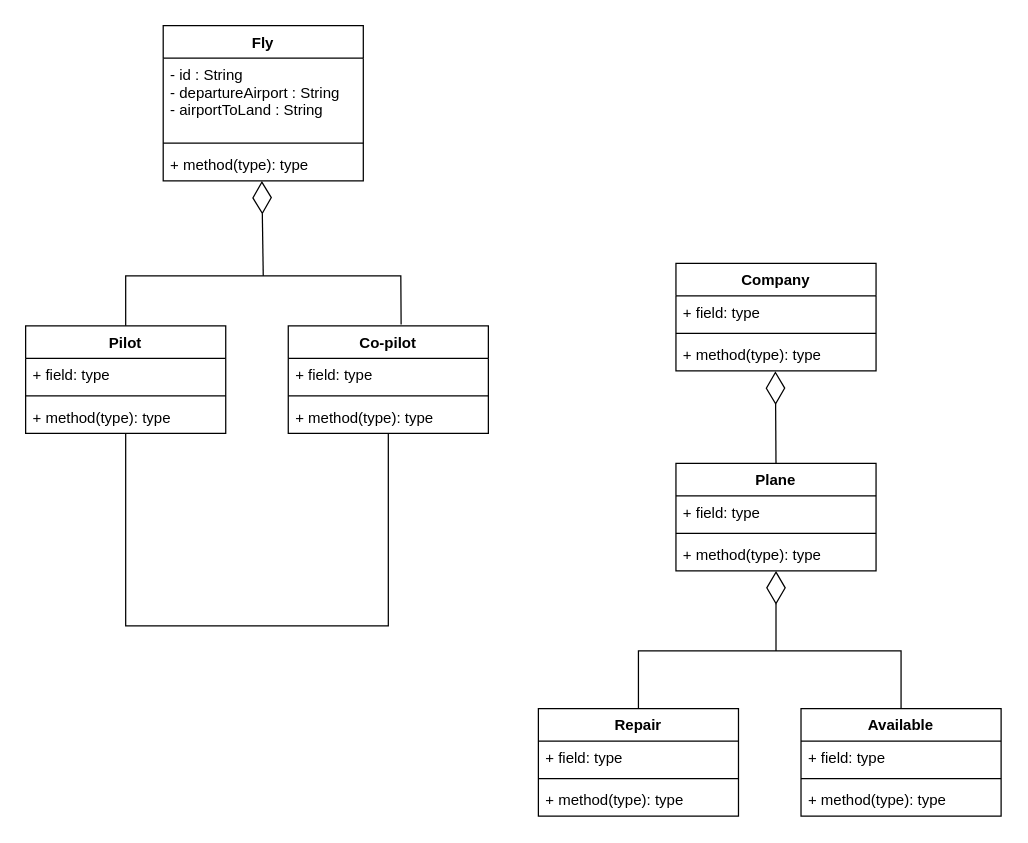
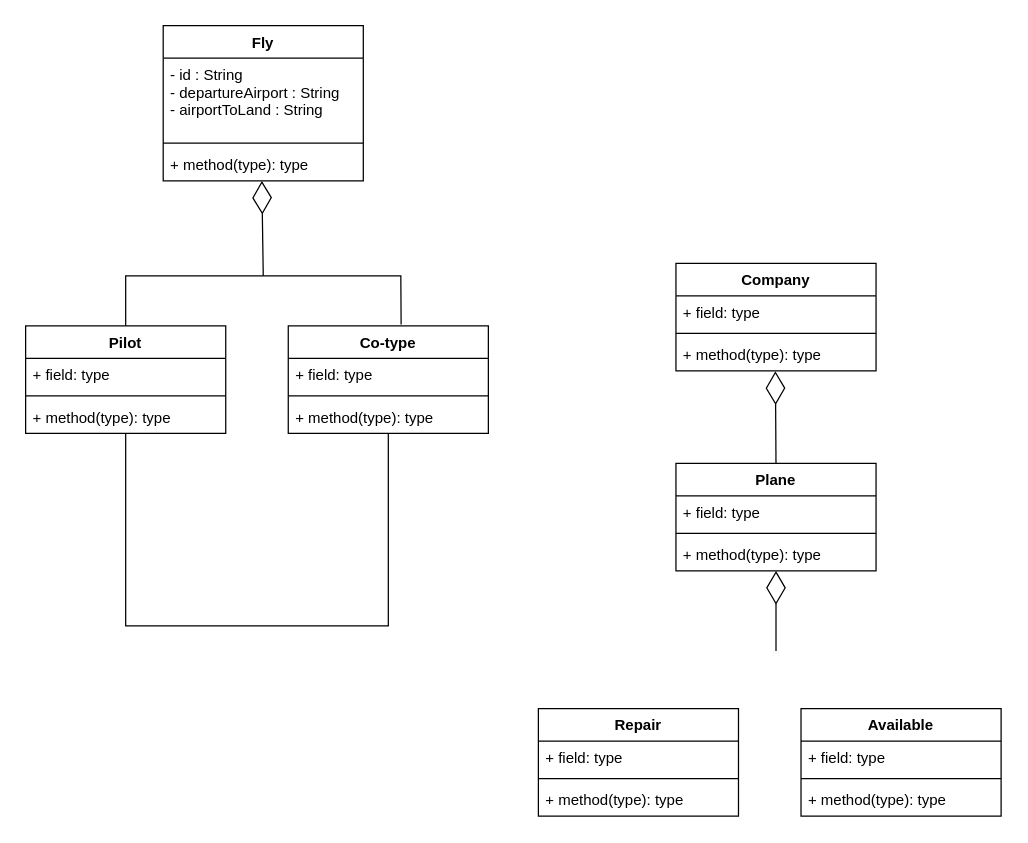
  <mxCell id="0" />
  <mxCell id="1" parent="0" />
  <mxCell id="2" value="Company" style="swimlane;fontStyle=1;align=center;verticalAlign=top;childLayout=stackLayout;horizontal=1;startSize=26;horizontalStack=0;resizeParent=1;resizeParentMax=0;resizeLast=0;collapsible=1;marginBottom=0;" vertex="1" parent="1"><mxGeometry x="540" y="210" width="160" height="86" as="geometry" /></mxCell>
  <mxCell id="3" value="+ field: type" style="text;strokeColor=none;fillColor=none;align=left;verticalAlign=top;spacingLeft=4;spacingRight=4;overflow=hidden;rotatable=0;points=[[0,0.5],[1,0.5]];portConstraint=eastwest;" vertex="1" parent="2"><mxGeometry y="26" width="160" height="26" as="geometry" /></mxCell>
  <mxCell id="4" value="" style="line;strokeWidth=1;fillColor=none;align=left;verticalAlign=middle;spacingTop=-1;spacingLeft=3;spacingRight=3;rotatable=0;labelPosition=right;points=[];portConstraint=eastwest;" vertex="1" parent="2"><mxGeometry y="52" width="160" height="8" as="geometry" /></mxCell>
  <mxCell id="5" value="+ method(type): type" style="text;strokeColor=none;fillColor=none;align=left;verticalAlign=top;spacingLeft=4;spacingRight=4;overflow=hidden;rotatable=0;points=[[0,0.5],[1,0.5]];portConstraint=eastwest;" vertex="1" parent="2"><mxGeometry y="60" width="160" height="26" as="geometry" /></mxCell>
  <mxCell id="6" value="Fly" style="swimlane;fontStyle=1;align=center;verticalAlign=top;childLayout=stackLayout;horizontal=1;startSize=26;horizontalStack=0;resizeParent=1;resizeParentMax=0;resizeLast=0;collapsible=1;marginBottom=0;" vertex="1" parent="1"><mxGeometry x="130" y="20" width="160" height="124" as="geometry" /></mxCell>
  <mxCell id="7" value="- id : String&#10;- departureAirport : String&#10;- airportToLand : String" style="text;strokeColor=none;fillColor=none;align=left;verticalAlign=top;spacingLeft=4;spacingRight=4;overflow=hidden;rotatable=0;points=[[0,0.5],[1,0.5]];portConstraint=eastwest;" vertex="1" parent="6"><mxGeometry y="26" width="160" height="64" as="geometry" /></mxCell>
  <mxCell id="8" value="" style="line;strokeWidth=1;fillColor=none;align=left;verticalAlign=middle;spacingTop=-1;spacingLeft=3;spacingRight=3;rotatable=0;labelPosition=right;points=[];portConstraint=eastwest;" vertex="1" parent="6"><mxGeometry y="90" width="160" height="8" as="geometry" /></mxCell>
  <mxCell id="9" value="+ method(type): type" style="text;strokeColor=none;fillColor=none;align=left;verticalAlign=top;spacingLeft=4;spacingRight=4;overflow=hidden;rotatable=0;points=[[0,0.5],[1,0.5]];portConstraint=eastwest;" vertex="1" parent="6"><mxGeometry y="98" width="160" height="26" as="geometry" /></mxCell>
  <mxCell id="10" value="Plane" style="swimlane;fontStyle=1;align=center;verticalAlign=top;childLayout=stackLayout;horizontal=1;startSize=26;horizontalStack=0;resizeParent=1;resizeParentMax=0;resizeLast=0;collapsible=1;marginBottom=0;" vertex="1" parent="1"><mxGeometry x="540" y="370" width="160" height="86" as="geometry" /></mxCell>
  <mxCell id="11" value="+ field: type" style="text;strokeColor=none;fillColor=none;align=left;verticalAlign=top;spacingLeft=4;spacingRight=4;overflow=hidden;rotatable=0;points=[[0,0.5],[1,0.5]];portConstraint=eastwest;" vertex="1" parent="10"><mxGeometry y="26" width="160" height="26" as="geometry" /></mxCell>
  <mxCell id="12" value="" style="line;strokeWidth=1;fillColor=none;align=left;verticalAlign=middle;spacingTop=-1;spacingLeft=3;spacingRight=3;rotatable=0;labelPosition=right;points=[];portConstraint=eastwest;" vertex="1" parent="10"><mxGeometry y="52" width="160" height="8" as="geometry" /></mxCell>
  <mxCell id="13" value="+ method(type): type" style="text;strokeColor=none;fillColor=none;align=left;verticalAlign=top;spacingLeft=4;spacingRight=4;overflow=hidden;rotatable=0;points=[[0,0.5],[1,0.5]];portConstraint=eastwest;" vertex="1" parent="10"><mxGeometry y="60" width="160" height="26" as="geometry" /></mxCell>
- <mxCell id="14" value="Co-pilot" style="swimlane;fontStyle=1;align=center;verticalAlign=top;childLayout=stackLayout;horizontal=1;startSize=26;horizontalStack=0;resizeParent=1;resizeParentMax=0;resizeLast=0;collapsible=1;marginBottom=0;" vertex="1" parent="1"><mxGeometry x="230" y="260" width="160" height="86" as="geometry" /></mxCell>
+ <mxCell id="14" value="Co-type" style="swimlane;fontStyle=1;align=center;verticalAlign=top;childLayout=stackLayout;horizontal=1;startSize=26;horizontalStack=0;resizeParent=1;resizeParentMax=0;resizeLast=0;collapsible=1;marginBottom=0;" vertex="1" parent="1"><mxGeometry x="230" y="260" width="160" height="86" as="geometry" /></mxCell>
  <mxCell id="15" value="+ field: type" style="text;strokeColor=none;fillColor=none;align=left;verticalAlign=top;spacingLeft=4;spacingRight=4;overflow=hidden;rotatable=0;points=[[0,0.5],[1,0.5]];portConstraint=eastwest;" vertex="1" parent="14"><mxGeometry y="26" width="160" height="26" as="geometry" /></mxCell>
  <mxCell id="16" value="" style="line;strokeWidth=1;fillColor=none;align=left;verticalAlign=middle;spacingTop=-1;spacingLeft=3;spacingRight=3;rotatable=0;labelPosition=right;points=[];portConstraint=eastwest;" vertex="1" parent="14"><mxGeometry y="52" width="160" height="8" as="geometry" /></mxCell>
  <mxCell id="17" value="+ method(type): type" style="text;strokeColor=none;fillColor=none;align=left;verticalAlign=top;spacingLeft=4;spacingRight=4;overflow=hidden;rotatable=0;points=[[0,0.5],[1,0.5]];portConstraint=eastwest;" vertex="1" parent="14"><mxGeometry y="60" width="160" height="26" as="geometry" /></mxCell>
  <mxCell id="18" value="Pilot" style="swimlane;fontStyle=1;align=center;verticalAlign=top;childLayout=stackLayout;horizontal=1;startSize=26;horizontalStack=0;resizeParent=1;resizeParentMax=0;resizeLast=0;collapsible=1;marginBottom=0;" vertex="1" parent="1"><mxGeometry x="20" y="260" width="160" height="86" as="geometry" /></mxCell>
  <mxCell id="19" value="+ field: type" style="text;strokeColor=none;fillColor=none;align=left;verticalAlign=top;spacingLeft=4;spacingRight=4;overflow=hidden;rotatable=0;points=[[0,0.5],[1,0.5]];portConstraint=eastwest;" vertex="1" parent="18"><mxGeometry y="26" width="160" height="26" as="geometry" /></mxCell>
  <mxCell id="20" value="" style="line;strokeWidth=1;fillColor=none;align=left;verticalAlign=middle;spacingTop=-1;spacingLeft=3;spacingRight=3;rotatable=0;labelPosition=right;points=[];portConstraint=eastwest;" vertex="1" parent="18"><mxGeometry y="52" width="160" height="8" as="geometry" /></mxCell>
  <mxCell id="21" value="+ method(type): type" style="text;strokeColor=none;fillColor=none;align=left;verticalAlign=top;spacingLeft=4;spacingRight=4;overflow=hidden;rotatable=0;points=[[0,0.5],[1,0.5]];portConstraint=eastwest;" vertex="1" parent="18"><mxGeometry y="60" width="160" height="26" as="geometry" /></mxCell>
  <mxCell id="22" value="" style="endArrow=none;html=1;rounded=0;exitX=0.5;exitY=0;exitDx=0;exitDy=0;entryX=0.564;entryY=-0.012;entryDx=0;entryDy=0;entryPerimeter=0;" edge="1" parent="1" source="18" target="14"><mxGeometry width="50" height="50" relative="1" as="geometry"><mxPoint x="200" y="190" as="sourcePoint" /><mxPoint x="300" y="220" as="targetPoint" /><Array as="points"><mxPoint x="100" y="220" /><mxPoint x="320" y="220" /></Array></mxGeometry></mxCell>
  <mxCell id="23" value="" style="endArrow=diamondThin;endFill=0;endSize=24;html=1;rounded=0;entryX=0.493;entryY=1.004;entryDx=0;entryDy=0;entryPerimeter=0;" edge="1" parent="1" target="9"><mxGeometry width="160" relative="1" as="geometry"><mxPoint x="210" y="220" as="sourcePoint" /><mxPoint x="430" y="120" as="targetPoint" /></mxGeometry></mxCell>
  <mxCell id="24" value="" style="endArrow=diamondThin;endFill=0;endSize=24;html=1;rounded=0;exitX=0.5;exitY=0;exitDx=0;exitDy=0;entryX=0.497;entryY=1.013;entryDx=0;entryDy=0;entryPerimeter=0;" edge="1" parent="1" source="10" target="5"><mxGeometry width="160" relative="1" as="geometry"><mxPoint x="396" y="410" as="sourcePoint" /><mxPoint x="620" y="300" as="targetPoint" /></mxGeometry></mxCell>
  <mxCell id="25" value="Repair" style="swimlane;fontStyle=1;align=center;verticalAlign=top;childLayout=stackLayout;horizontal=1;startSize=26;horizontalStack=0;resizeParent=1;resizeParentMax=0;resizeLast=0;collapsible=1;marginBottom=0;" vertex="1" parent="1"><mxGeometry x="430" y="566" width="160" height="86" as="geometry" /></mxCell>
  <mxCell id="26" value="+ field: type" style="text;strokeColor=none;fillColor=none;align=left;verticalAlign=top;spacingLeft=4;spacingRight=4;overflow=hidden;rotatable=0;points=[[0,0.5],[1,0.5]];portConstraint=eastwest;" vertex="1" parent="25"><mxGeometry y="26" width="160" height="26" as="geometry" /></mxCell>
  <mxCell id="27" value="" style="line;strokeWidth=1;fillColor=none;align=left;verticalAlign=middle;spacingTop=-1;spacingLeft=3;spacingRight=3;rotatable=0;labelPosition=right;points=[];portConstraint=eastwest;" vertex="1" parent="25"><mxGeometry y="52" width="160" height="8" as="geometry" /></mxCell>
  <mxCell id="28" value="+ method(type): type" style="text;strokeColor=none;fillColor=none;align=left;verticalAlign=top;spacingLeft=4;spacingRight=4;overflow=hidden;rotatable=0;points=[[0,0.5],[1,0.5]];portConstraint=eastwest;" vertex="1" parent="25"><mxGeometry y="60" width="160" height="26" as="geometry" /></mxCell>
  <mxCell id="29" value="Available" style="swimlane;fontStyle=1;align=center;verticalAlign=top;childLayout=stackLayout;horizontal=1;startSize=26;horizontalStack=0;resizeParent=1;resizeParentMax=0;resizeLast=0;collapsible=1;marginBottom=0;" vertex="1" parent="1"><mxGeometry x="640" y="566" width="160" height="86" as="geometry" /></mxCell>
  <mxCell id="30" value="+ field: type" style="text;strokeColor=none;fillColor=none;align=left;verticalAlign=top;spacingLeft=4;spacingRight=4;overflow=hidden;rotatable=0;points=[[0,0.5],[1,0.5]];portConstraint=eastwest;" vertex="1" parent="29"><mxGeometry y="26" width="160" height="26" as="geometry" /></mxCell>
  <mxCell id="31" value="" style="line;strokeWidth=1;fillColor=none;align=left;verticalAlign=middle;spacingTop=-1;spacingLeft=3;spacingRight=3;rotatable=0;labelPosition=right;points=[];portConstraint=eastwest;" vertex="1" parent="29"><mxGeometry y="52" width="160" height="8" as="geometry" /></mxCell>
  <mxCell id="32" value="+ method(type): type" style="text;strokeColor=none;fillColor=none;align=left;verticalAlign=top;spacingLeft=4;spacingRight=4;overflow=hidden;rotatable=0;points=[[0,0.5],[1,0.5]];portConstraint=eastwest;" vertex="1" parent="29"><mxGeometry y="60" width="160" height="26" as="geometry" /></mxCell>
  <mxCell id="33" value="" style="endArrow=diamondThin;endFill=0;endSize=24;html=1;rounded=0;entryX=0.5;entryY=1;entryDx=0;entryDy=0;" edge="1" parent="1" target="10"><mxGeometry width="160" relative="1" as="geometry"><mxPoint x="620" y="520" as="sourcePoint" /><mxPoint x="500" y="500" as="targetPoint" /></mxGeometry></mxCell>
- <mxCell id="34" value="" style="endArrow=none;html=1;rounded=0;exitX=0.5;exitY=0;exitDx=0;exitDy=0;entryX=0.5;entryY=0;entryDx=0;entryDy=0;" edge="1" parent="1" source="25" target="29"><mxGeometry width="50" height="50" relative="1" as="geometry"><mxPoint x="400" y="530" as="sourcePoint" /><mxPoint x="670" y="510" as="targetPoint" /><Array as="points"><mxPoint x="510" y="520" /><mxPoint x="720" y="520" /></Array></mxGeometry></mxCell>
  <mxCell id="35" value="" style="endArrow=none;html=1;rounded=0;exitX=0.5;exitY=1;exitDx=0;exitDy=0;entryX=0.5;entryY=1;entryDx=0;entryDy=0;" edge="1" parent="1" source="18" target="14"><mxGeometry width="50" height="50" relative="1" as="geometry"><mxPoint x="400" y="410" as="sourcePoint" /><mxPoint x="450" y="360" as="targetPoint" /><Array as="points"><mxPoint x="100" y="500" /><mxPoint x="310" y="500" /></Array></mxGeometry></mxCell>
